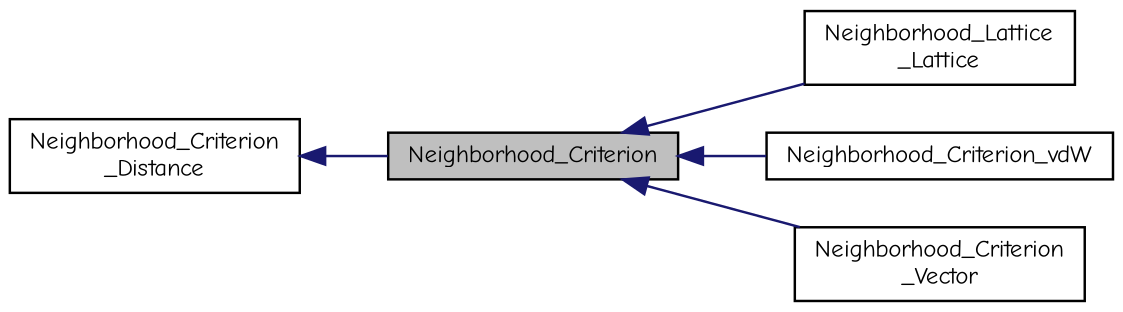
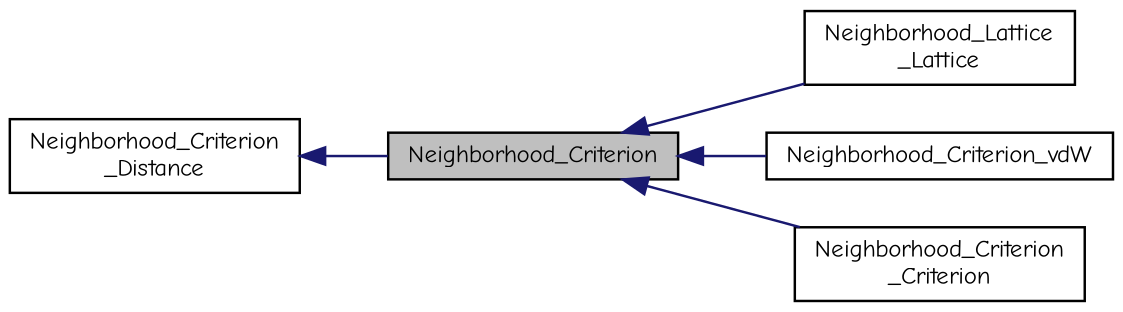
  digraph {
    fontname="Comic Neue"
    rankdir=LR
    node [color=black fillcolor=white fontname="Comic Neue" fontsize=10 shape=record style=filled]
    edge [color=midnightblue dir=back fontname="Comic Neue" fontsize=10 labelfontname=Helvetica labelfontsize=10 style=solid]
    n1 [fillcolor=grey75 fontcolor=black height=0.2 label=Neighborhood_Criterion width=0.4]
    n2 [height=0.2 label="Neighborhood_Lattice\l_Lattice" width=0.4]
    n3 [height=0.2 label=Neighborhood_Criterion_vdW width=0.4]
-   n4 [height=0.2 label="Neighborhood_Criterion\l_Vector" width=0.4]
+   n4 [height=0.2 label="Neighborhood_Criterion\l_Criterion" width=0.4]
    n5 [height=0.2 label="Neighborhood_Criterion\l_Distance" width=0.4]
    n1 -> n2
    n1 -> n3
    n1 -> n4
    n5 -> n1
  }
